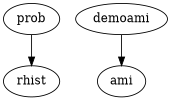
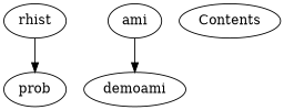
  digraph {
    prob
    rhist
    demoami
    ami
-   prob -> rhist
-   demoami -> ami
+   Contents
+   rhist -> prob
+   ami -> demoami
  }
